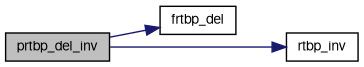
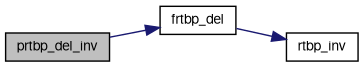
  digraph {
    rankdir=LR
    node [color=black fillcolor=white fontname=FreeSans fontsize=10 shape=record style=filled]
    edge [color=midnightblue fontname=FreeSans fontsize=10 labelfontname=FreeSans labelfontsize=10 style=solid]
    n1 [fillcolor=grey75 fontcolor=black height=0.2 label=prtbp_del_inv width=0.4]
    n2 [height=0.2 label=frtbp_del width=0.4]
    n3 [height=0.2 label=rtbp_inv width=0.4]
    n1 -> n2
-   n1 -> n3
+   n2 -> n3
  }
